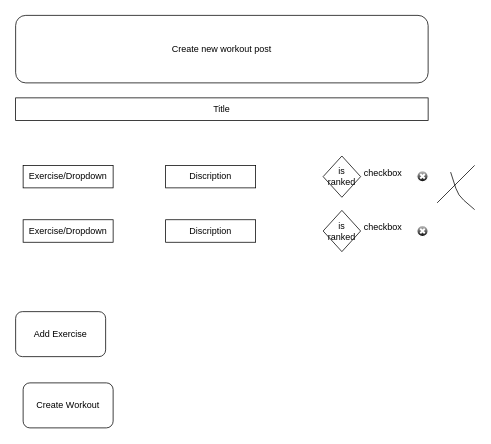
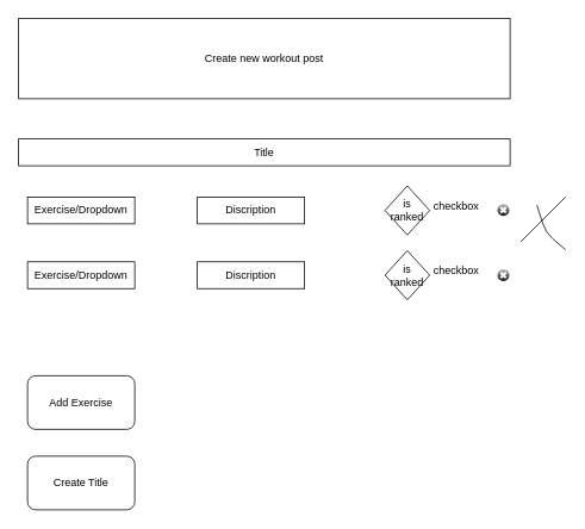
  <mxCell id="0" />
  <mxCell id="1" parent="0" />
- <mxCell id="2" value="Create new workout post" style="whiteSpace=wrap;html=1;rounded=1;" parent="1" vertex="1"><mxGeometry x="20" y="20" width="550" height="90" as="geometry" /></mxCell>
- <mxCell id="3" value="Title" style="whiteSpace=wrap;html=1;" parent="1" vertex="1"><mxGeometry x="20" y="130" width="550" height="30" as="geometry" /></mxCell>
- <mxCell id="4" value="Add Exercise" style="rounded=1;whiteSpace=wrap;html=1;" parent="1" vertex="1"><mxGeometry x="20" y="415" width="120" height="60" as="geometry" /></mxCell>
+ <mxCell id="2" value="Create new workout post" style="rounded=0;whiteSpace=wrap;html=1;" parent="1" vertex="1"><mxGeometry x="20" y="20" width="550" height="90" as="geometry" /></mxCell>
+ <mxCell id="3" value="Title" style="whiteSpace=wrap;html=1;" parent="1" vertex="1"><mxGeometry x="20" y="155" width="550" height="30" as="geometry" /></mxCell>
+ <mxCell id="4" value="Add Exercise" style="rounded=1;whiteSpace=wrap;html=1;" parent="1" vertex="1"><mxGeometry x="30" y="420" width="120" height="60" as="geometry" /></mxCell>
  <mxCell id="5" value="Exercise/Dropdown" style="rounded=0;whiteSpace=wrap;html=1;" vertex="1" parent="1"><mxGeometry x="30" y="220" width="120" height="30" as="geometry" /></mxCell>
  <mxCell id="6" value="Discription" style="rounded=0;whiteSpace=wrap;html=1;" vertex="1" parent="1"><mxGeometry x="220" y="220" width="120" height="30" as="geometry" /></mxCell>
  <mxCell id="7" value="is ranked" style="rhombus;whiteSpace=wrap;html=1;" vertex="1" parent="1"><mxGeometry x="430" y="207.5" width="50" height="55" as="geometry" /></mxCell>
  <mxCell id="8" value="checkbox" style="text;html=1;strokeColor=none;fillColor=none;align=center;verticalAlign=middle;whiteSpace=wrap;rounded=0;" vertex="1" parent="1"><mxGeometry x="490" y="220" width="40" height="20" as="geometry" /></mxCell>
  <mxCell id="9" value="Exercise/Dropdown" style="rounded=0;whiteSpace=wrap;html=1;" vertex="1" parent="1"><mxGeometry x="30" y="292.5" width="120" height="30" as="geometry" /></mxCell>
  <mxCell id="10" value="Discription" style="rounded=0;whiteSpace=wrap;html=1;" vertex="1" parent="1"><mxGeometry x="220" y="292.5" width="120" height="30" as="geometry" /></mxCell>
  <mxCell id="11" value="is ranked" style="rhombus;whiteSpace=wrap;html=1;" vertex="1" parent="1"><mxGeometry x="430" y="280" width="50" height="55" as="geometry" /></mxCell>
  <mxCell id="12" value="checkbox" style="text;html=1;strokeColor=none;fillColor=none;align=center;verticalAlign=middle;whiteSpace=wrap;rounded=0;" vertex="1" parent="1"><mxGeometry x="490" y="292.5" width="40" height="20" as="geometry" /></mxCell>
- <mxCell id="13" value="Create Workout" style="rounded=1;whiteSpace=wrap;html=1;" vertex="1" parent="1"><mxGeometry x="30" y="510" width="120" height="60" as="geometry" /></mxCell>
+ <mxCell id="13" value="Create Title" style="rounded=1;whiteSpace=wrap;html=1;" vertex="1" parent="1"><mxGeometry x="30" y="510" width="120" height="60" as="geometry" /></mxCell>
  <mxCell id="14" value="" style="endArrow=none;html=1;" edge="1" parent="1"><mxGeometry width="50" height="50" relative="1" as="geometry"><mxPoint x="582" y="270" as="sourcePoint" /><mxPoint x="632" y="220" as="targetPoint" /></mxGeometry></mxCell>
  <mxCell id="15" value="" style="endArrow=none;html=1;entryX=1;entryY=0.5;entryDx=0;entryDy=0;entryPerimeter=0;" edge="1" parent="1"><mxGeometry width="50" height="50" relative="1" as="geometry"><mxPoint x="632" y="279" as="sourcePoint" /><mxPoint x="600" y="229" as="targetPoint" /><Array as="points"><mxPoint x="610" y="260" /></Array></mxGeometry></mxCell>
  <mxCell id="16" value="" style="verticalLabelPosition=bottom;verticalAlign=top;html=1;shadow=0;dashed=0;strokeWidth=1;shape=mxgraph.ios.iDeleteApp;fillColor=#cccccc;fillColor2=#000000;strokeColor=#ffffff;" vertex="1" parent="1"><mxGeometry x="555" y="227" width="15" height="15" as="geometry" /></mxCell>
  <mxCell id="17" value="" style="verticalLabelPosition=bottom;verticalAlign=top;html=1;shadow=0;dashed=0;strokeWidth=1;shape=mxgraph.ios.iDeleteApp;fillColor=#cccccc;fillColor2=#000000;strokeColor=#ffffff;" vertex="1" parent="1"><mxGeometry x="555" y="300" width="15" height="15" as="geometry" /></mxCell>
